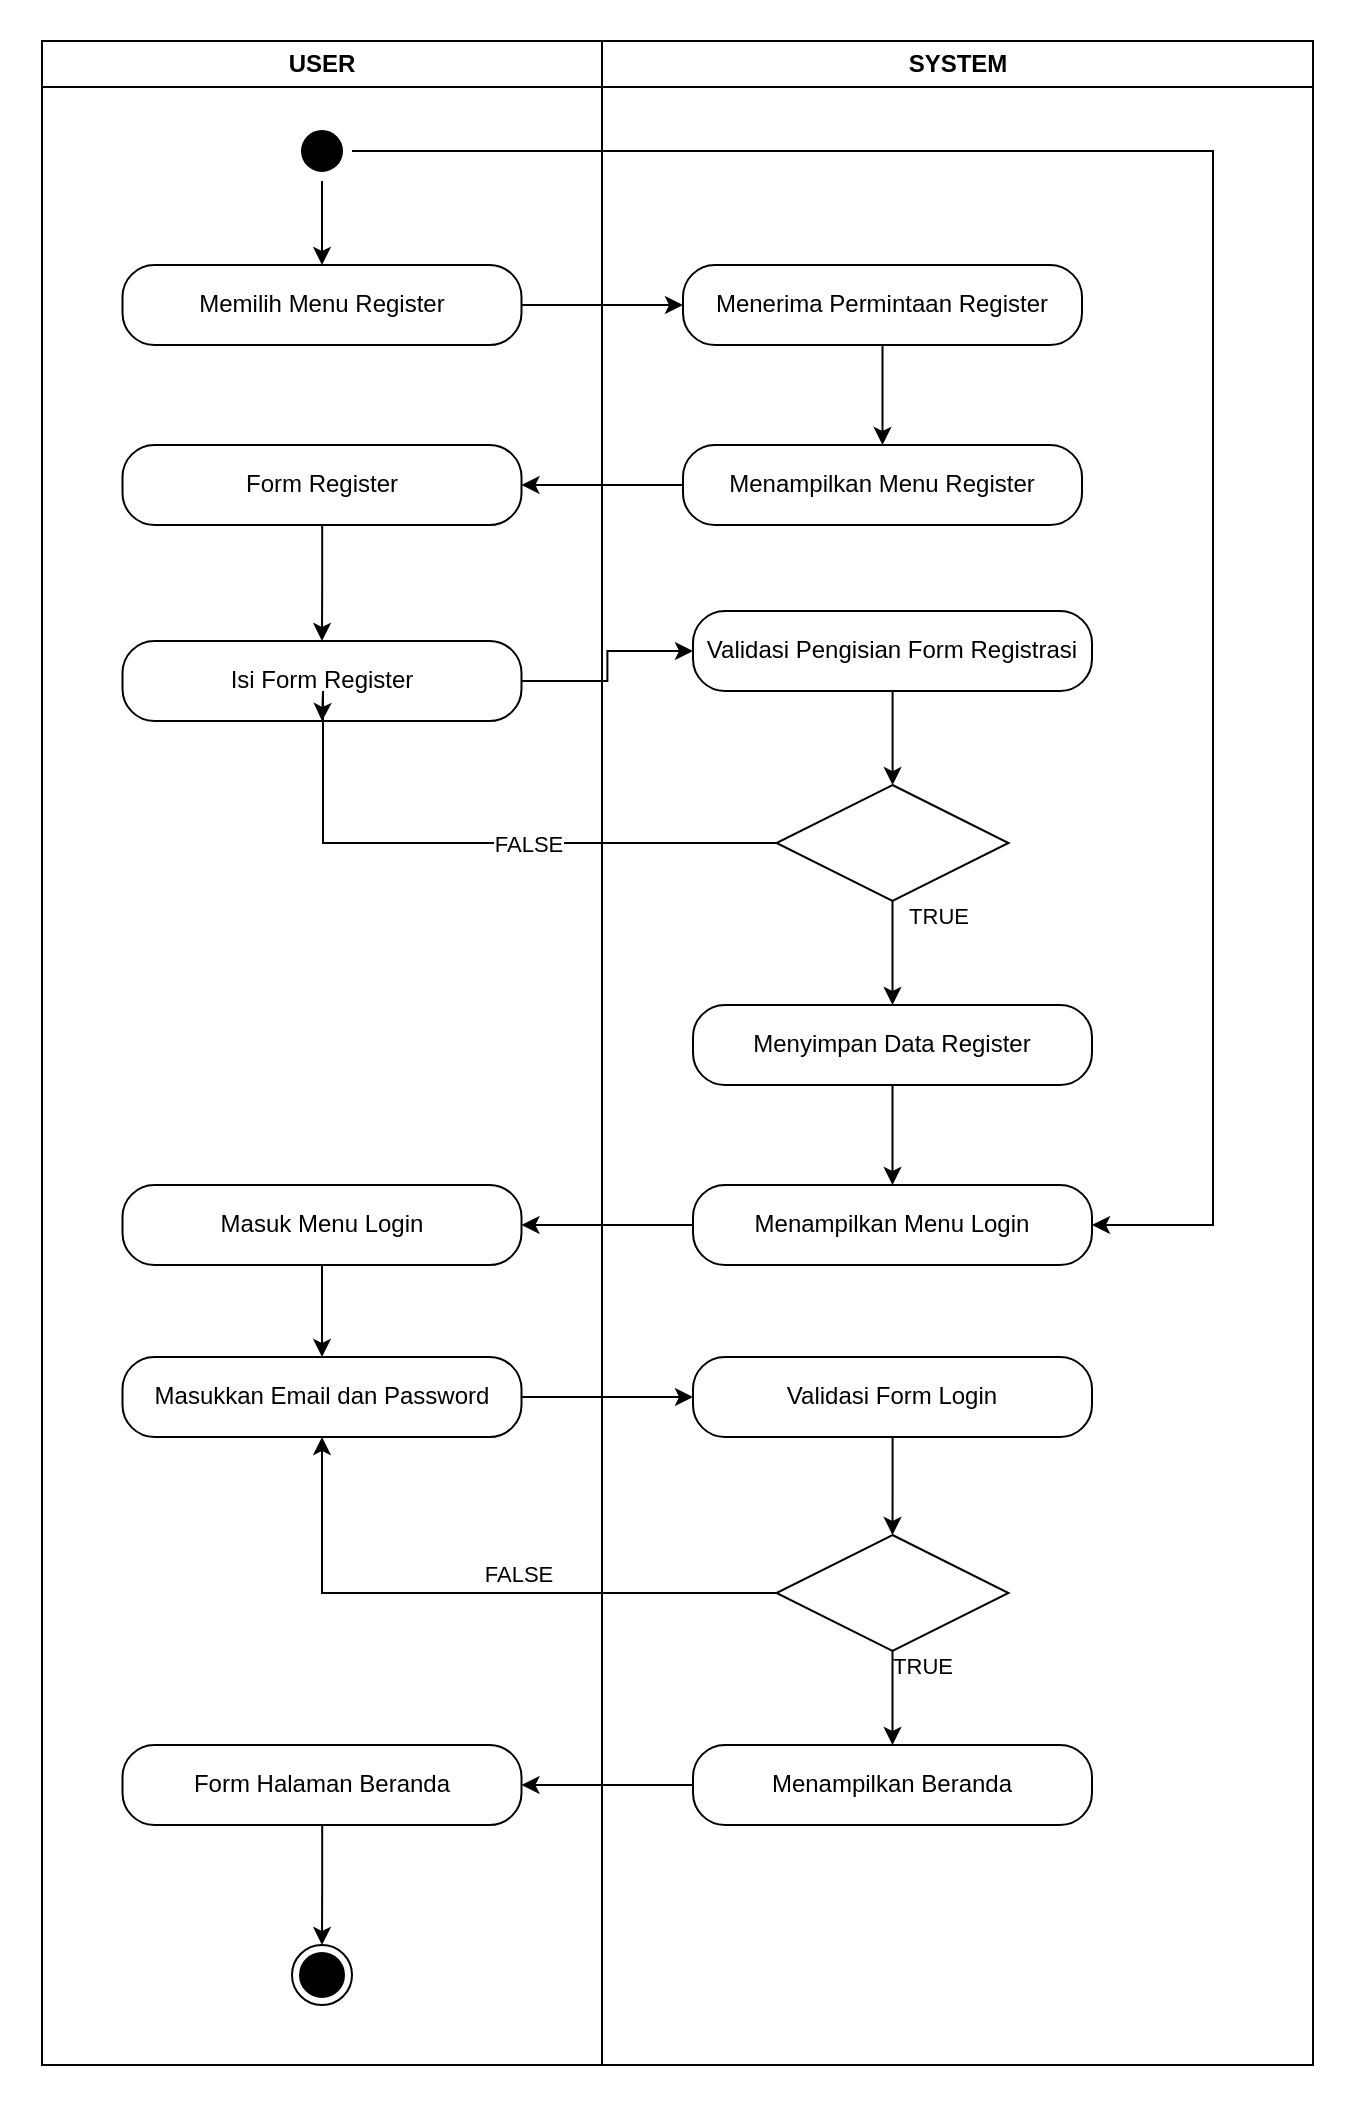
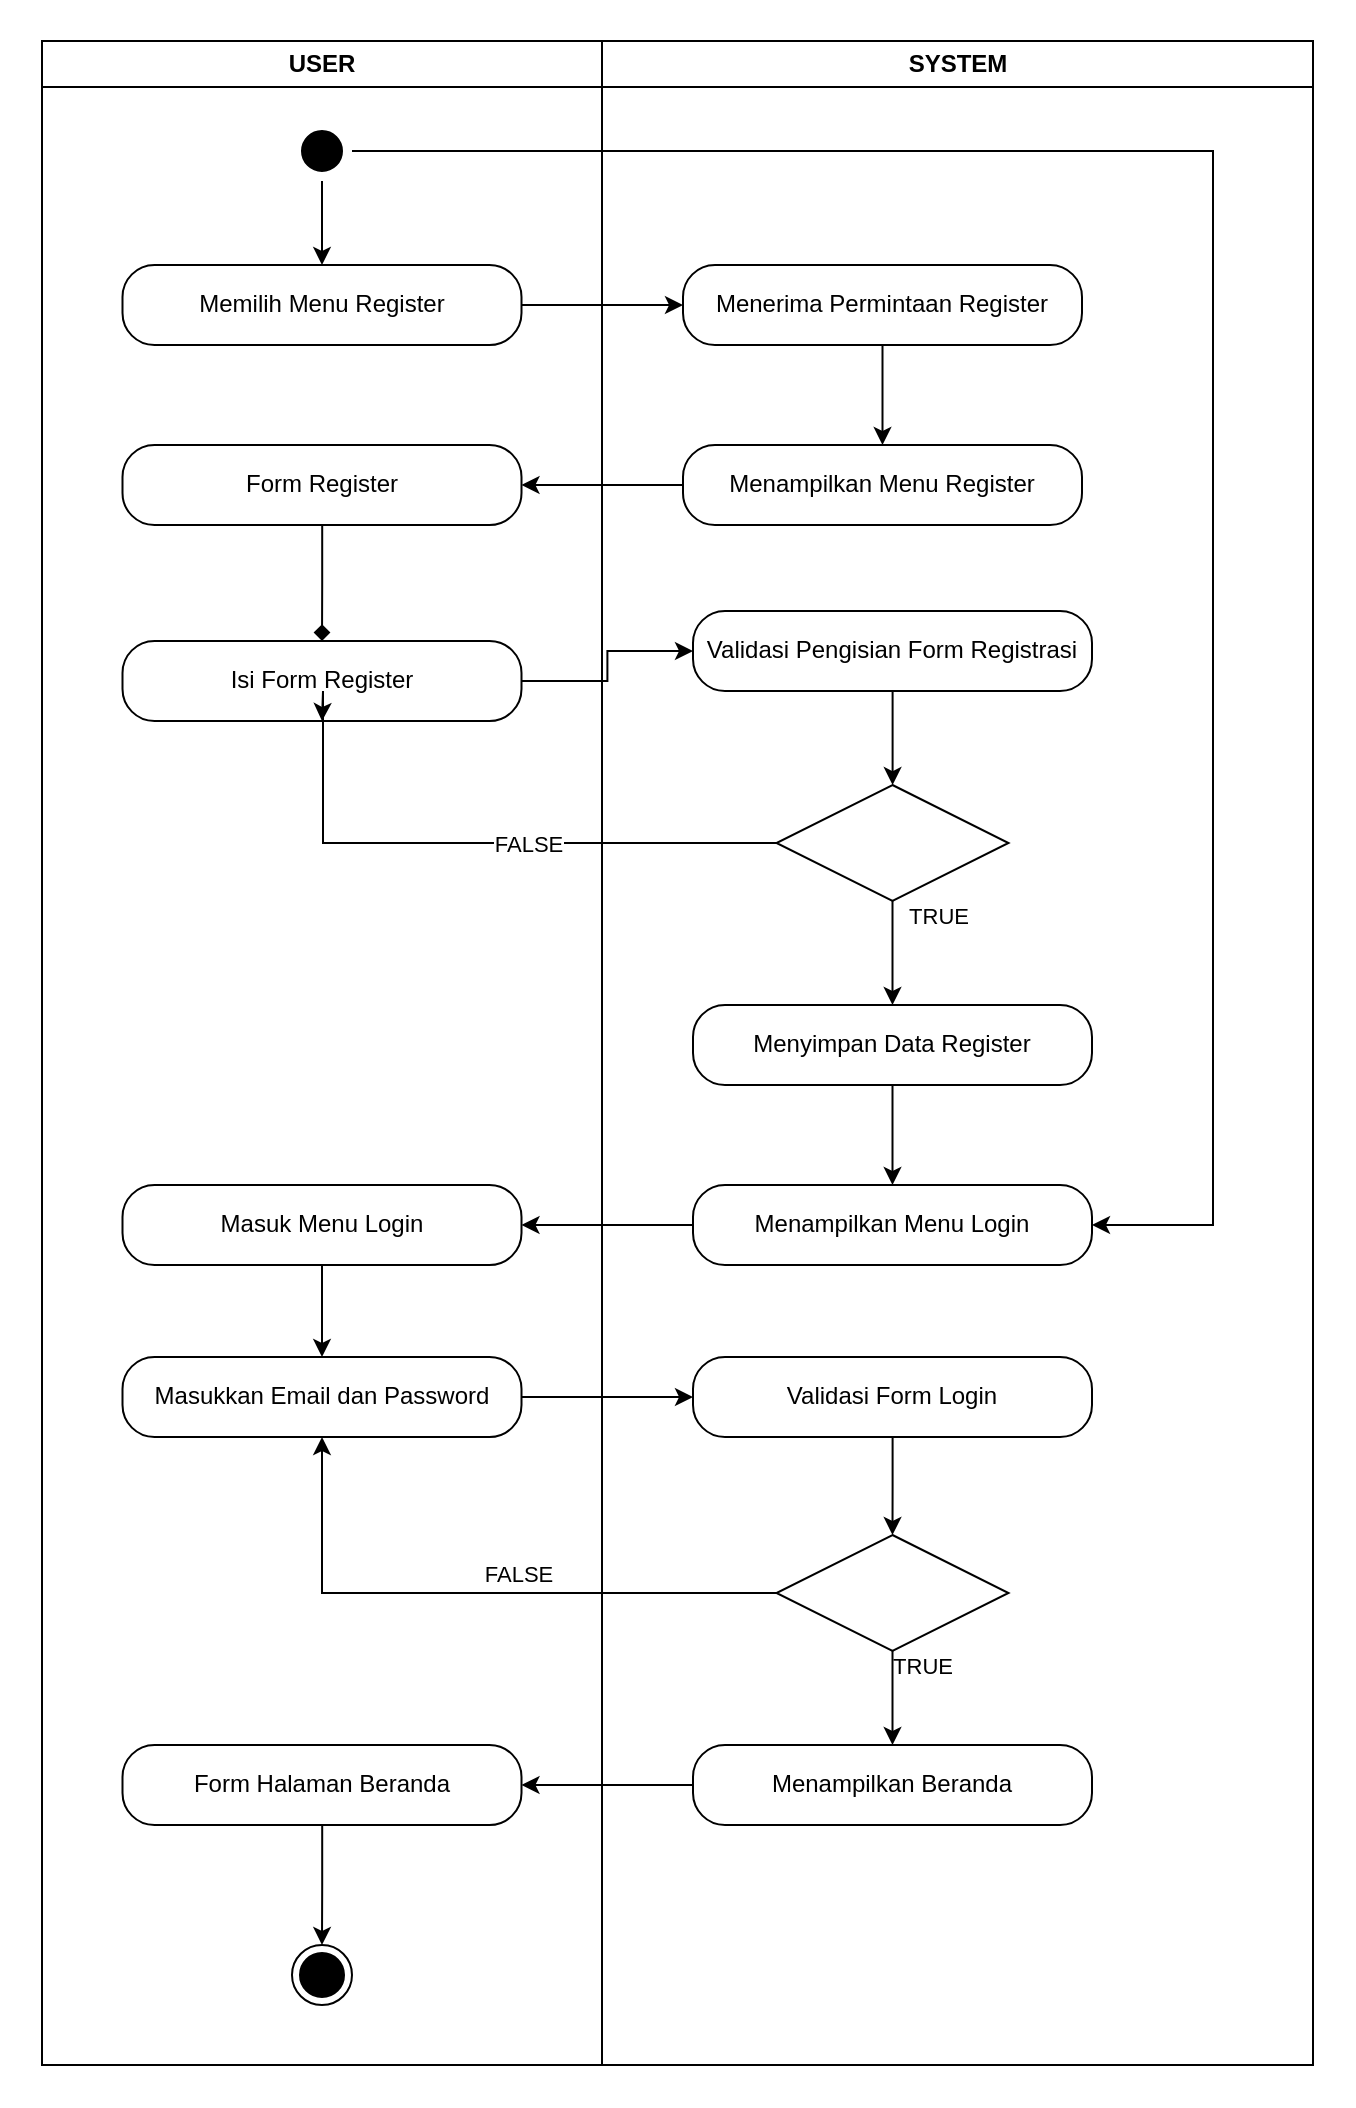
  <mxCell id="0" />
  <mxCell id="1" parent="0" />
  <mxCell id="2" value="USER" style="swimlane;whiteSpace=wrap;strokeColor=#000000;" parent="1" vertex="1"><mxGeometry x="20.5" y="20" width="280" height="1012" as="geometry" /></mxCell>
  <mxCell id="3" style="edgeStyle=orthogonalEdgeStyle;rounded=0;orthogonalLoop=1;jettySize=auto;html=1;" edge="1" parent="2" source="4"><mxGeometry relative="1" as="geometry"><mxPoint x="140.0" y="112" as="targetPoint" /><Array as="points"><mxPoint x="140" y="42" /></Array></mxGeometry></mxCell>
  <mxCell id="4" value="" style="ellipse;shape=startState;fillColor=#000000;strokeColor=#FFFFFF;" parent="2" vertex="1"><mxGeometry x="125" y="40" width="30" height="30" as="geometry" /></mxCell>
  <mxCell id="5" value="Memilih Menu Register" style="rounded=1;whiteSpace=wrap;html=1;arcSize=40;fontColor=#000000;fillColor=#FFFFFF;strokeColor=#000000;" vertex="1" parent="2"><mxGeometry x="40.25" y="112" width="199.5" height="40" as="geometry" /></mxCell>
- <mxCell id="6" style="edgeStyle=orthogonalEdgeStyle;rounded=0;orthogonalLoop=1;jettySize=auto;html=1;entryX=0.5;entryY=0;entryDx=0;entryDy=0;" edge="1" parent="2" source="7" target="8"><mxGeometry relative="1" as="geometry" /></mxCell>
+ <mxCell id="6" style="edgeStyle=orthogonalEdgeStyle;rounded=0;orthogonalLoop=1;jettySize=auto;html=1;entryX=0.5;entryY=0;entryDx=0;entryDy=0;endArrow=diamond;" edge="1" parent="2" source="7" target="8"><mxGeometry relative="1" as="geometry" /></mxCell>
  <mxCell id="7" value="Form Register" style="rounded=1;whiteSpace=wrap;html=1;arcSize=40;fontColor=#000000;fillColor=#FFFFFF;strokeColor=#000000;" vertex="1" parent="2"><mxGeometry x="40.25" y="202" width="199.5" height="40" as="geometry" /></mxCell>
  <mxCell id="8" value="Isi Form Register" style="rounded=1;whiteSpace=wrap;html=1;arcSize=40;fontColor=#000000;fillColor=#FFFFFF;strokeColor=#000000;" vertex="1" parent="2"><mxGeometry x="40.25" y="300" width="199.5" height="40" as="geometry" /></mxCell>
  <mxCell id="9" style="edgeStyle=orthogonalEdgeStyle;rounded=0;orthogonalLoop=1;jettySize=auto;html=1;" edge="1" parent="2" source="10" target="11"><mxGeometry relative="1" as="geometry" /></mxCell>
  <mxCell id="10" value="Masuk Menu Login" style="rounded=1;whiteSpace=wrap;html=1;arcSize=40;fontColor=#000000;fillColor=#FFFFFF;strokeColor=#000000;" vertex="1" parent="2"><mxGeometry x="40.25" y="572" width="199.5" height="40" as="geometry" /></mxCell>
  <mxCell id="11" value="Masukkan Email dan Password" style="rounded=1;whiteSpace=wrap;html=1;arcSize=40;fontColor=#000000;fillColor=#FFFFFF;strokeColor=#000000;" vertex="1" parent="2"><mxGeometry x="40.25" y="658" width="199.5" height="40" as="geometry" /></mxCell>
  <mxCell id="12" value="FALSE" style="edgeLabel;html=1;align=center;verticalAlign=middle;resizable=0;points=[];" vertex="1" connectable="0" parent="2"><mxGeometry x="239.75" y="776" as="geometry"><mxPoint x="-2" y="-10" as="offset" /></mxGeometry></mxCell>
  <mxCell id="13" style="edgeStyle=orthogonalEdgeStyle;rounded=0;orthogonalLoop=1;jettySize=auto;html=1;" edge="1" parent="2" source="14" target="15"><mxGeometry relative="1" as="geometry" /></mxCell>
  <mxCell id="14" value="Form Halaman Beranda" style="rounded=1;whiteSpace=wrap;html=1;arcSize=40;fontColor=#000000;fillColor=#FFFFFF;strokeColor=#000000;" vertex="1" parent="2"><mxGeometry x="40.25" y="852" width="199.5" height="40" as="geometry" /></mxCell>
  <mxCell id="15" value="" style="ellipse;shape=endState;fillColor=#000000;strokeColor=#000000;" parent="2" vertex="1"><mxGeometry x="125" y="952" width="30" height="30" as="geometry" /></mxCell>
  <mxCell id="16" value="SYSTEM" style="swimlane;whiteSpace=wrap" parent="1" vertex="1"><mxGeometry x="300.5" y="20" width="355.5" height="1012" as="geometry" /></mxCell>
  <mxCell id="17" style="edgeStyle=orthogonalEdgeStyle;rounded=0;orthogonalLoop=1;jettySize=auto;html=1;entryX=0.5;entryY=0;entryDx=0;entryDy=0;" edge="1" parent="16" source="18" target="25"><mxGeometry relative="1" as="geometry" /></mxCell>
  <mxCell id="18" value="" style="rhombus;fillColor=#FFFFFF;strokeColor=#000000;" parent="16" vertex="1"><mxGeometry x="87.25" y="372" width="116" height="58" as="geometry" /></mxCell>
  <mxCell id="19" style="edgeStyle=orthogonalEdgeStyle;rounded=0;orthogonalLoop=1;jettySize=auto;html=1;" edge="1" parent="16" source="20" target="21"><mxGeometry relative="1" as="geometry" /></mxCell>
  <mxCell id="20" value="Menerima Permintaan Register" style="rounded=1;whiteSpace=wrap;html=1;arcSize=40;fontColor=#000000;fillColor=#FFFFFF;strokeColor=#000000;" vertex="1" parent="16"><mxGeometry x="40.5" y="112" width="199.5" height="40" as="geometry" /></mxCell>
  <mxCell id="21" value="Menampilkan Menu Register" style="rounded=1;whiteSpace=wrap;html=1;arcSize=40;fontColor=#000000;fillColor=#FFFFFF;strokeColor=#000000;" vertex="1" parent="16"><mxGeometry x="40.5" y="202" width="199.5" height="40" as="geometry" /></mxCell>
  <mxCell id="22" style="edgeStyle=orthogonalEdgeStyle;rounded=0;orthogonalLoop=1;jettySize=auto;html=1;" edge="1" parent="16" source="23" target="18"><mxGeometry relative="1" as="geometry" /></mxCell>
  <mxCell id="23" value="Validasi Pengisian Form Registrasi" style="rounded=1;whiteSpace=wrap;html=1;arcSize=40;fontColor=#000000;fillColor=#FFFFFF;strokeColor=#000000;" vertex="1" parent="16"><mxGeometry x="45.5" y="285" width="199.5" height="40" as="geometry" /></mxCell>
  <mxCell id="24" style="edgeStyle=orthogonalEdgeStyle;rounded=0;orthogonalLoop=1;jettySize=auto;html=1;" edge="1" parent="16" source="25" target="27"><mxGeometry relative="1" as="geometry" /></mxCell>
  <mxCell id="25" value="Menyimpan Data Register" style="rounded=1;whiteSpace=wrap;html=1;arcSize=40;fontColor=#000000;fillColor=#FFFFFF;strokeColor=#000000;" vertex="1" parent="16"><mxGeometry x="45.5" y="482" width="199.5" height="40" as="geometry" /></mxCell>
  <mxCell id="26" value="TRUE" style="edgeLabel;html=1;align=center;verticalAlign=middle;resizable=0;points=[];" vertex="1" connectable="0" parent="16"><mxGeometry x="165.497" y="430.0" as="geometry"><mxPoint x="3" y="7" as="offset" /></mxGeometry></mxCell>
  <mxCell id="27" value="Menampilkan Menu Login" style="rounded=1;whiteSpace=wrap;html=1;arcSize=40;fontColor=#000000;fillColor=#FFFFFF;strokeColor=#000000;" vertex="1" parent="16"><mxGeometry x="45.5" y="572" width="199.5" height="40" as="geometry" /></mxCell>
  <mxCell id="28" style="edgeStyle=orthogonalEdgeStyle;rounded=0;orthogonalLoop=1;jettySize=auto;html=1;entryX=0.5;entryY=0;entryDx=0;entryDy=0;" edge="1" parent="16" source="29" target="31"><mxGeometry relative="1" as="geometry" /></mxCell>
  <mxCell id="29" value="Validasi Form Login" style="rounded=1;whiteSpace=wrap;html=1;arcSize=40;fontColor=#000000;fillColor=#FFFFFF;strokeColor=#000000;" vertex="1" parent="16"><mxGeometry x="45.5" y="658" width="199.5" height="40" as="geometry" /></mxCell>
  <mxCell id="30" style="edgeStyle=orthogonalEdgeStyle;rounded=0;orthogonalLoop=1;jettySize=auto;html=1;entryX=0.5;entryY=0;entryDx=0;entryDy=0;" edge="1" parent="16" source="31" target="32"><mxGeometry relative="1" as="geometry" /></mxCell>
  <mxCell id="31" value="" style="rhombus;fillColor=#FFFFFF;strokeColor=#000000;" vertex="1" parent="16"><mxGeometry x="87.25" y="747" width="116" height="58" as="geometry" /></mxCell>
  <mxCell id="32" value="Menampilkan Beranda" style="rounded=1;whiteSpace=wrap;html=1;arcSize=40;fontColor=#000000;fillColor=#FFFFFF;strokeColor=#000000;" vertex="1" parent="16"><mxGeometry x="45.5" y="852" width="199.5" height="40" as="geometry" /></mxCell>
  <mxCell id="33" value="TRUE" style="edgeLabel;html=1;align=center;verticalAlign=middle;resizable=0;points=[];" vertex="1" connectable="0" parent="16"><mxGeometry x="165.497" y="592.0" as="geometry"><mxPoint x="-5" y="220" as="offset" /></mxGeometry></mxCell>
  <mxCell id="34" style="edgeStyle=orthogonalEdgeStyle;rounded=0;orthogonalLoop=1;jettySize=auto;html=1;" edge="1" parent="1" source="5" target="20"><mxGeometry relative="1" as="geometry" /></mxCell>
  <mxCell id="35" style="edgeStyle=orthogonalEdgeStyle;rounded=0;orthogonalLoop=1;jettySize=auto;html=1;entryX=1;entryY=0.5;entryDx=0;entryDy=0;" edge="1" parent="1" source="21" target="7"><mxGeometry relative="1" as="geometry" /></mxCell>
  <mxCell id="36" style="edgeStyle=orthogonalEdgeStyle;rounded=0;orthogonalLoop=1;jettySize=auto;html=1;" edge="1" parent="1" source="8" target="23"><mxGeometry relative="1" as="geometry" /></mxCell>
  <mxCell id="37" style="edgeStyle=orthogonalEdgeStyle;rounded=0;orthogonalLoop=1;jettySize=auto;html=1;entryX=0.5;entryY=1;entryDx=0;entryDy=0;" edge="1" parent="1" source="18" target="8"><mxGeometry relative="1" as="geometry"><mxPoint x="146" y="421" as="targetPoint" /><Array as="points"><mxPoint x="161" y="421" /><mxPoint x="161" y="345" /></Array></mxGeometry></mxCell>
  <mxCell id="38" value="FALSE" style="edgeLabel;html=1;align=center;verticalAlign=middle;resizable=0;points=[];" vertex="1" connectable="0" parent="37"><mxGeometry x="-0.614" y="2" relative="1" as="geometry"><mxPoint x="-63" y="-2" as="offset" /></mxGeometry></mxCell>
  <mxCell id="39" style="edgeStyle=orthogonalEdgeStyle;rounded=0;orthogonalLoop=1;jettySize=auto;html=1;entryX=1;entryY=0.5;entryDx=0;entryDy=0;" edge="1" parent="1" source="27" target="10"><mxGeometry relative="1" as="geometry" /></mxCell>
  <mxCell id="40" style="edgeStyle=orthogonalEdgeStyle;rounded=0;orthogonalLoop=1;jettySize=auto;html=1;" edge="1" parent="1" source="11" target="29"><mxGeometry relative="1" as="geometry" /></mxCell>
  <mxCell id="41" style="edgeStyle=orthogonalEdgeStyle;rounded=0;orthogonalLoop=1;jettySize=auto;html=1;entryX=0.5;entryY=1;entryDx=0;entryDy=0;" edge="1" parent="1" source="31" target="11"><mxGeometry relative="1" as="geometry" /></mxCell>
  <mxCell id="42" style="edgeStyle=orthogonalEdgeStyle;rounded=0;orthogonalLoop=1;jettySize=auto;html=1;entryX=1;entryY=0.5;entryDx=0;entryDy=0;" edge="1" parent="1" source="32" target="14"><mxGeometry relative="1" as="geometry" /></mxCell>
  <mxCell id="43" style="edgeStyle=orthogonalEdgeStyle;rounded=0;orthogonalLoop=1;jettySize=auto;html=1;entryX=1;entryY=0.5;entryDx=0;entryDy=0;" edge="1" parent="1" source="4" target="27"><mxGeometry relative="1" as="geometry"><mxPoint x="616" y="633.07" as="targetPoint" /><Array as="points"><mxPoint x="606" y="75" /><mxPoint x="606" y="612" /></Array></mxGeometry></mxCell>
